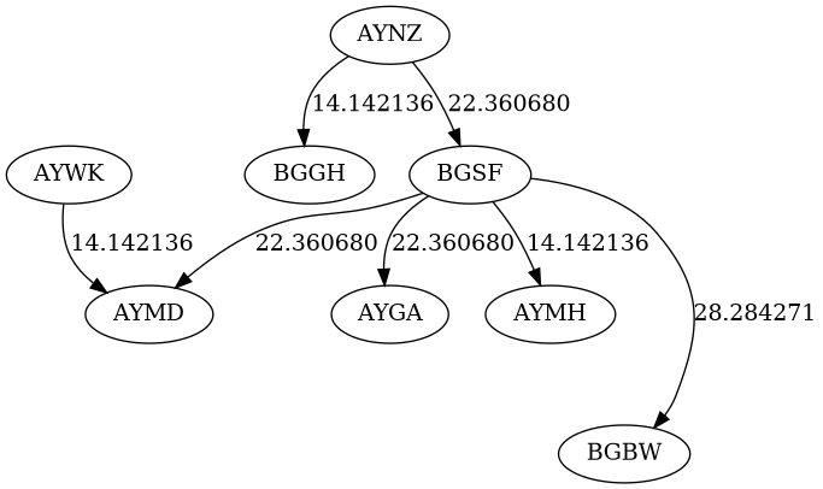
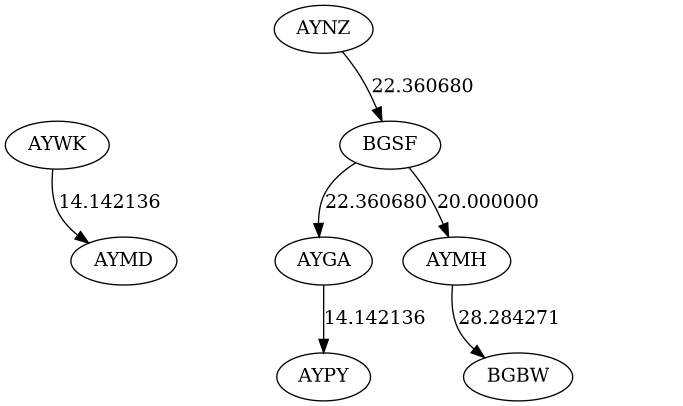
  digraph {
    scale=0.5
    AYGA
+   AYPY
    AYWK
    AYMD
    AYMH
    BGBW
    AYNZ
-   BGGH
    BGSF
+   AYGA -> AYPY [label=14.142136]
    AYWK -> AYMD [label=14.142136]
-   BGSF -> BGBW [label=28.284271]
-   AYNZ -> BGGH [label=14.142136]
+   AYMH -> BGBW [label=28.284271]
    AYNZ -> BGSF [label=22.360680]
    BGSF -> AYGA [label=22.360680]
-   BGSF -> AYMD [label=22.360680]
-   BGSF -> AYMH [label=14.142136]
+   BGSF -> AYMH [label=20.000000]
  }
